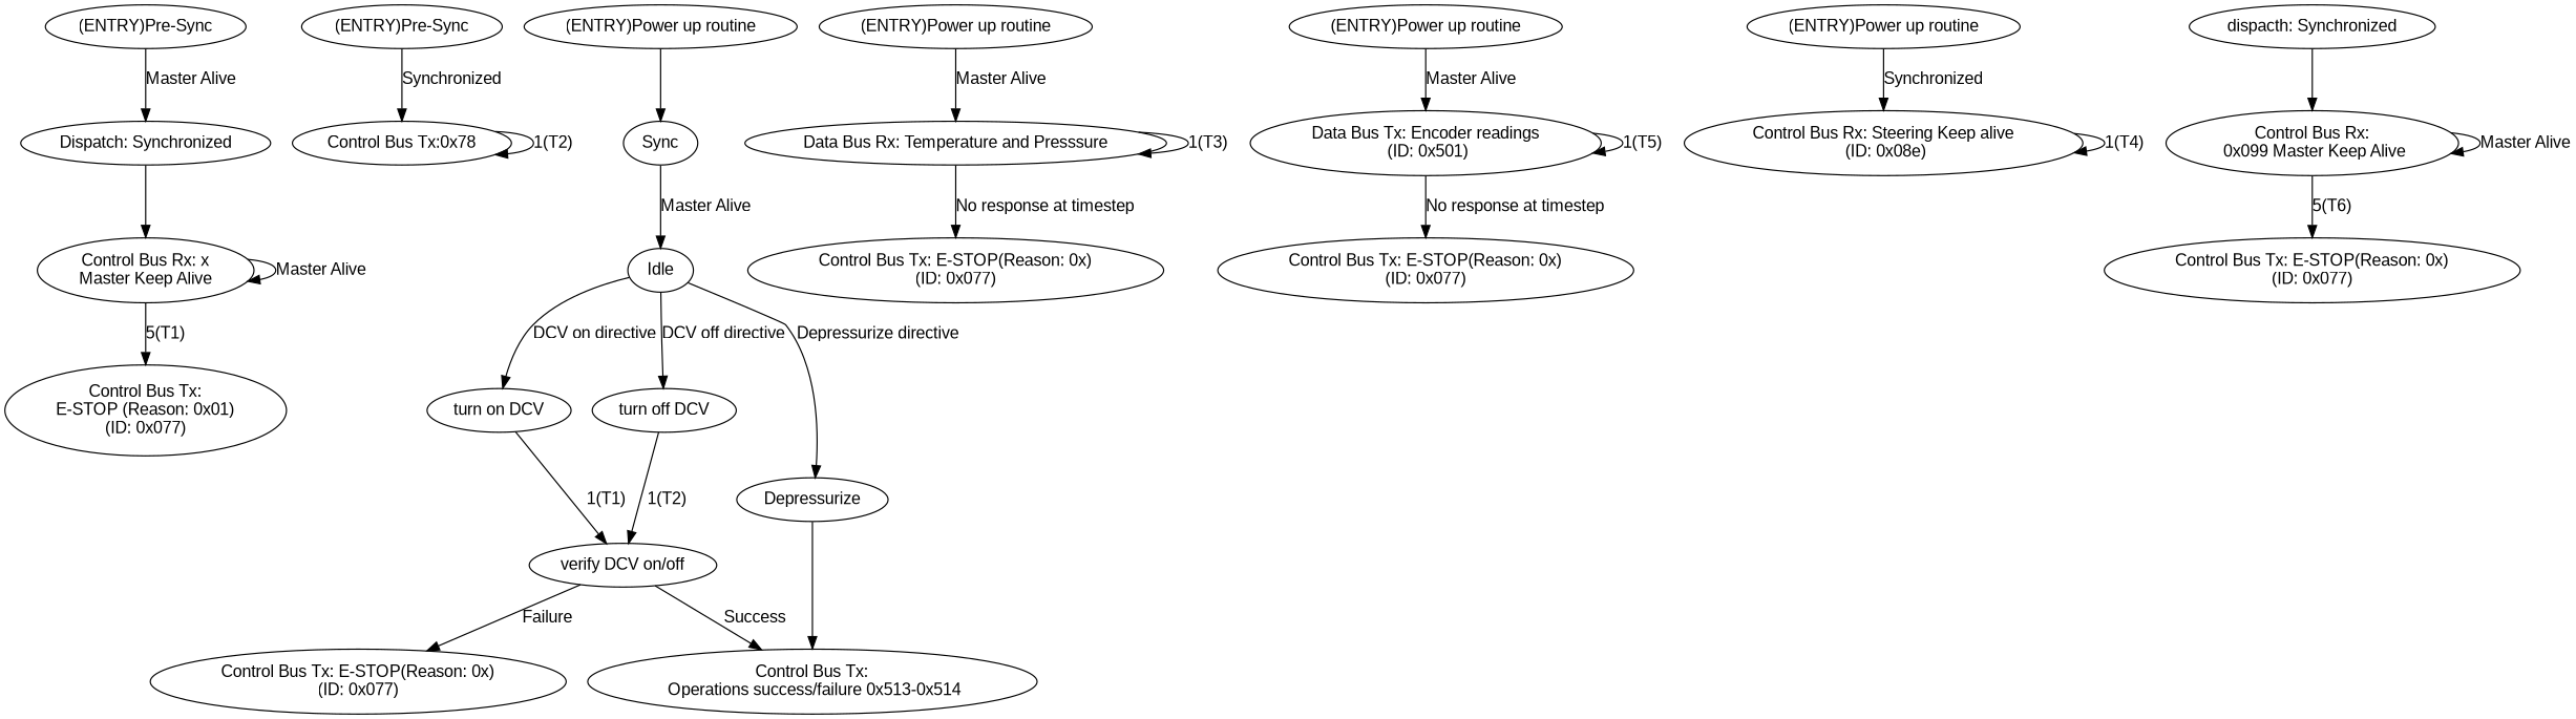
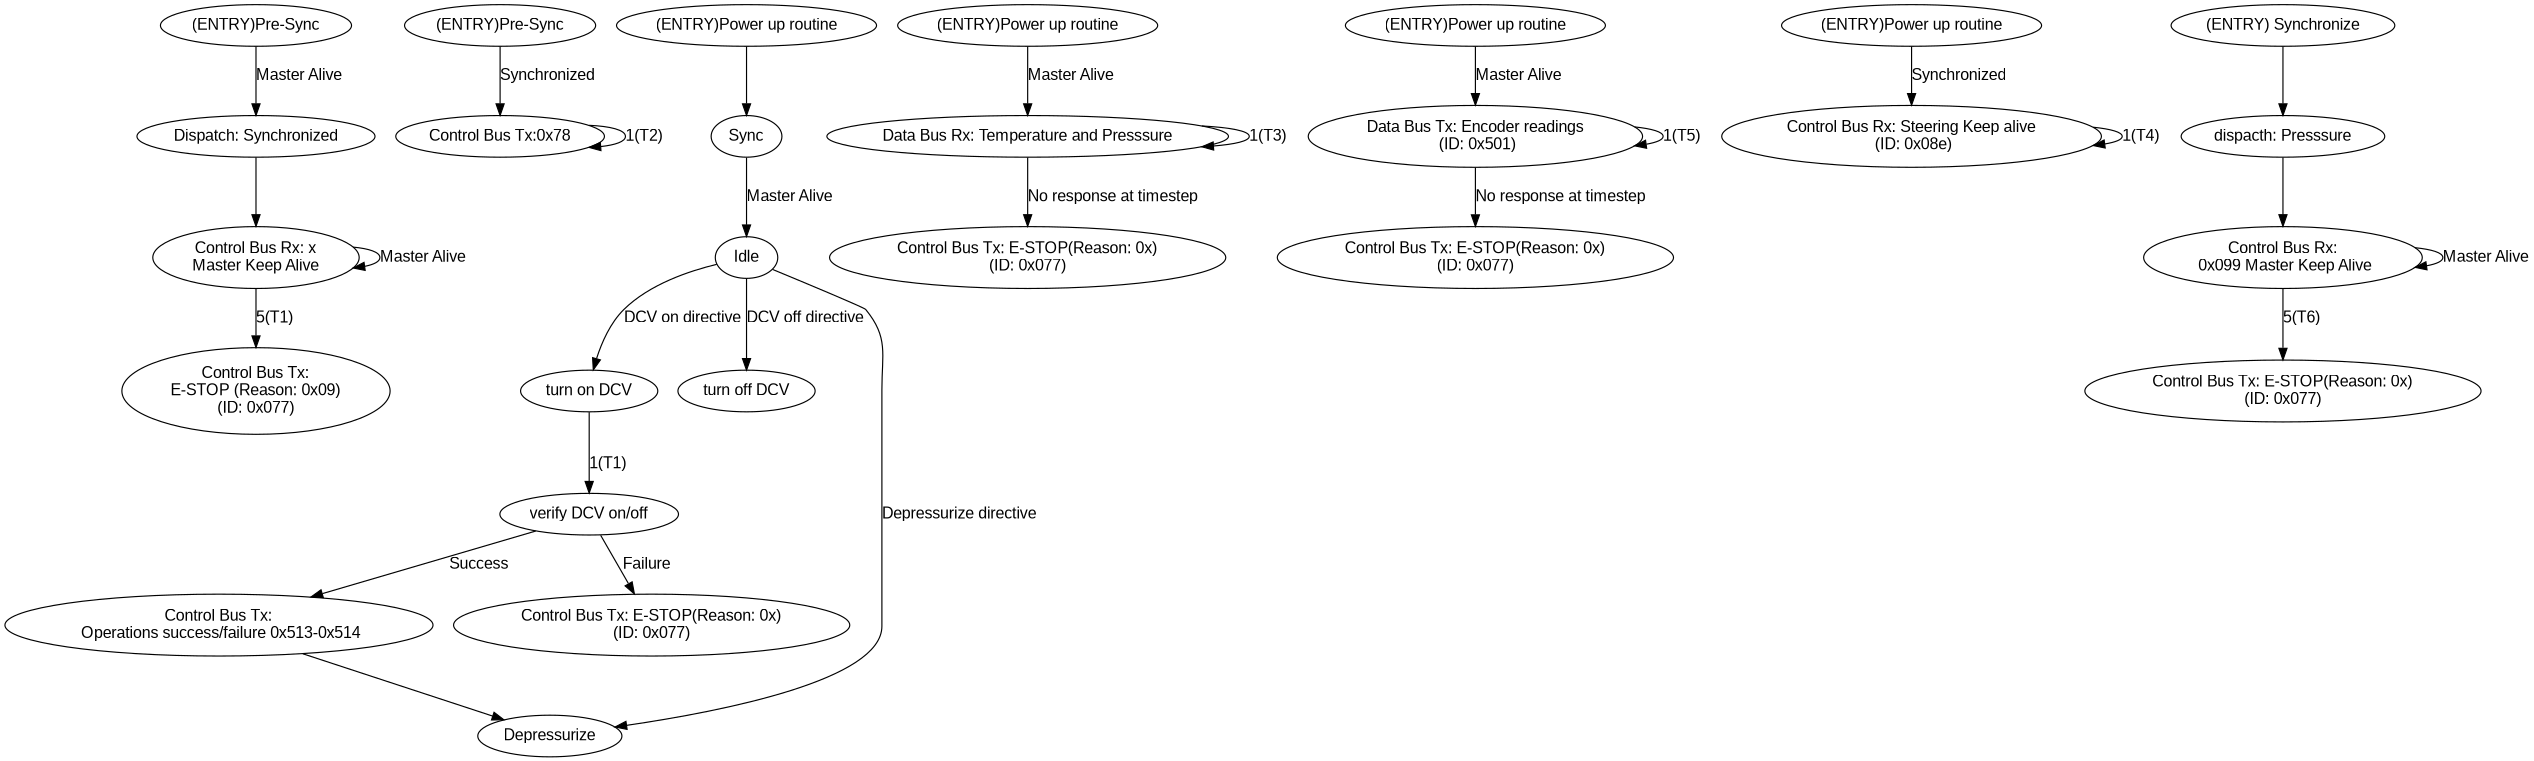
  digraph {
    fontname="Liberation Sans"
    node [fontname="Liberation Sans"]
    edge [fontname="Liberation Sans"]
    n1 [label="(ENTRY)Pre-Sync"]
    n2 [label="Dispatch: Synchronized"]
    n3 [label="Control Bus Rx: x\nMaster Keep Alive"]
-   n4 [label="Control Bus Tx:\nE-STOP (Reason: 0x01)\n(ID: 0x077)"]
+   n4 [label="Control Bus Tx:\nE-STOP (Reason: 0x09)\n(ID: 0x077)"]
    n5 [label="(ENTRY)Pre-Sync"]
    n6 [label="Control Bus Tx:0x78"]
    n7 [label="(ENTRY)Power up routine"]
    n8 [label=Sync]
    n9 [label=Idle]
    n10 [label="(ENTRY)Power up routine"]
    n11 [label="Data Bus Rx: Temperature and Presssure"]
    n12 [label="Control Bus Tx: E-STOP(Reason: 0x)\n(ID: 0x077)"]
    n13 [label="(ENTRY)Power up routine"]
    n14 [label="Data Bus Tx: Encoder readings\n (ID: 0x501)"]
    n15 [label="Control Bus Tx: E-STOP(Reason: 0x)\n(ID: 0x077)"]
    n16 [label="(ENTRY)Power up routine"]
    n17 [label="Control Bus Rx: Steering Keep alive\n (ID: 0x08e)"]
-   n19 [label="dispacth: Synchronized"]
+   n18 [label="(ENTRY) Synchronize"]
+   n19 [label="dispacth: Presssure"]
    n20 [label="Control Bus Rx:\n 0x099 Master Keep Alive"]
    n21 [label="Control Bus Tx: E-STOP(Reason: 0x)\n(ID: 0x077)"]
    n22 [label="turn on DCV"]
    n23 [label="turn off DCV"]
    n24 [label=Depressurize]
    n25 [label="verify DCV on/off"]
    n26 [label="Control Bus Tx:\n Operations success/failure 0x513-0x514"]
    n27 [label="Control Bus Tx: E-STOP(Reason: 0x)\n(ID: 0x077)"]
    n1 -> n2 [label="Master Alive"]
    n2 -> n3 [label=" "]
    n3 -> n3 [label="Master Alive"]
    n3 -> n4 [label="5(T1)"]
    n5 -> n6 [label=Synchronized]
    n6 -> n6 [label="1(T2)"]
    n7 -> n8 [label=" "]
    n8 -> n9 [label="Master Alive"]
    n9 -> n22 [label="DCV on directive"]
    n9 -> n23 [label="DCV off directive"]
    n9 -> n24 [label="Depressurize directive"]
    n10 -> n11 [label="Master Alive"]
    n11 -> n11 [label="1(T3)"]
    n11 -> n12 [label="No response at timestep"]
    n13 -> n14 [label="Master Alive"]
    n14 -> n14 [label="1(T5)"]
    n14 -> n15 [label="No response at timestep"]
    n16 -> n17 [label=Synchronized]
    n17 -> n17 [label="1(T4)"]
+   n18 -> n19 [label=" "]
    n19 -> n20 [label=" "]
    n20 -> n20 [label="Master Alive"]
    n20 -> n21 [label="5(T6)"]
    n22 -> n25 [label="1(T1)"]
-   n23 -> n25 [label="1(T2)"]
-   n24 -> n26 [label=" "]
+   n26 -> n24 [label=" "]
    n25 -> n26 [label=Success]
    n25 -> n27 [label=Failure]
  }
